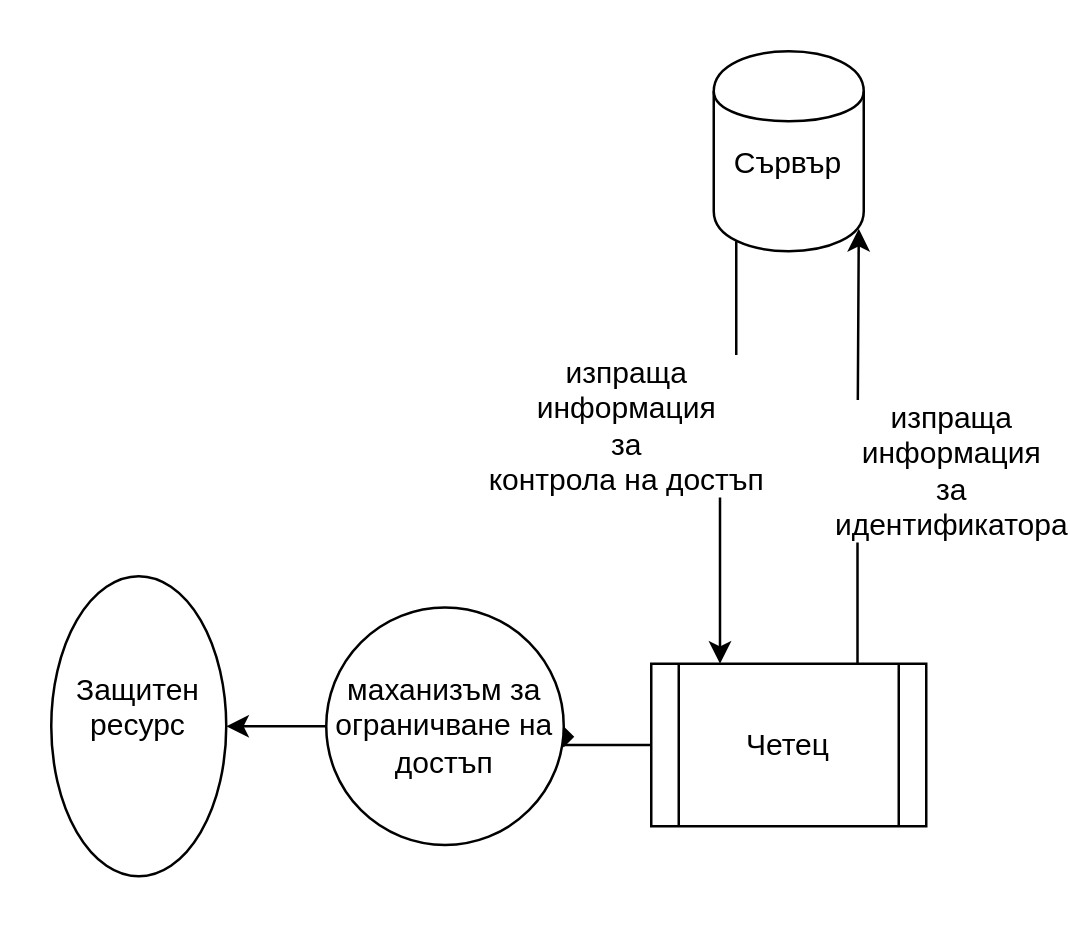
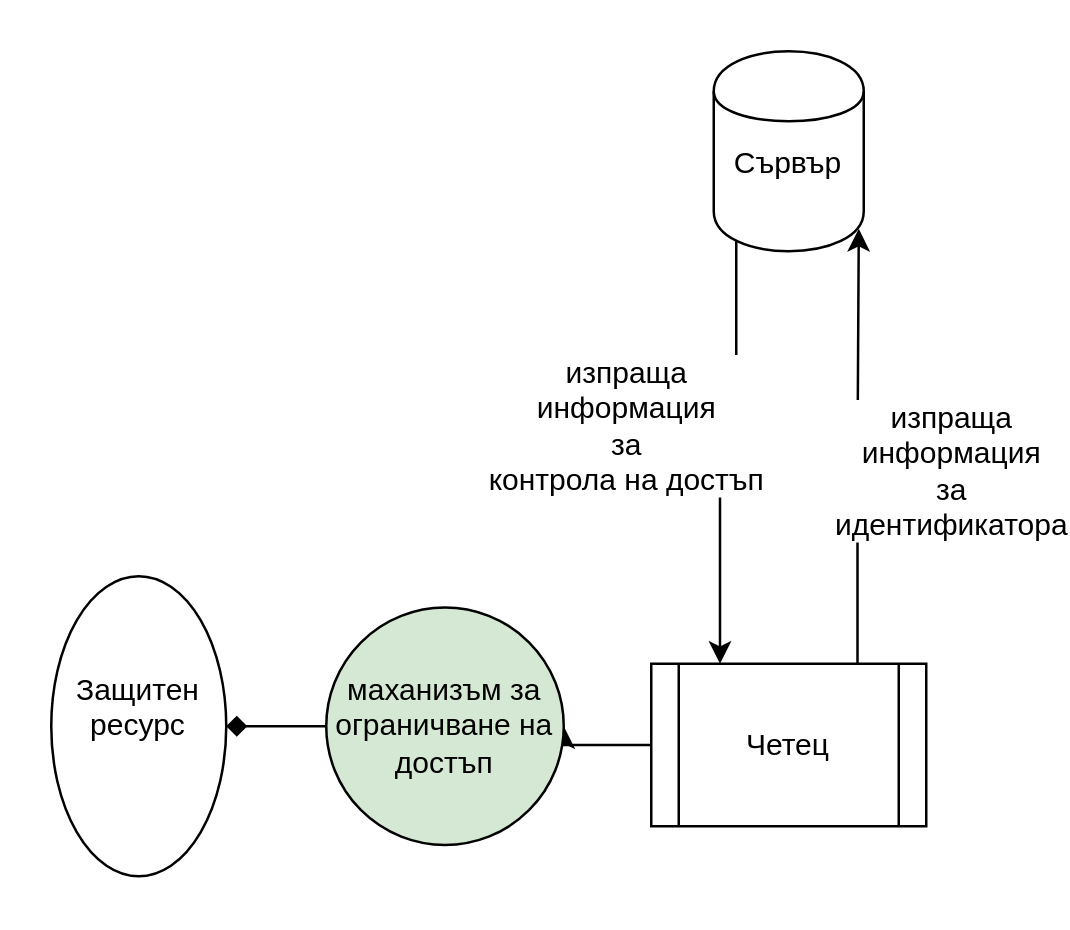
  <mxCell id="0" />
  <mxCell id="1" parent="0" />
  <mxCell id="2" value="&lt;div&gt;Защитен ресурс&lt;/div&gt;&lt;div&gt;&lt;br&gt;&lt;/div&gt;" style="ellipse;whiteSpace=wrap;html=1;" vertex="1" parent="1"><mxGeometry x="20" y="230" width="70" height="120" as="geometry" /></mxCell>
  <mxCell id="3" style="edgeStyle=orthogonalEdgeStyle;rounded=0;orthogonalLoop=1;jettySize=auto;html=1;exitX=0.75;exitY=0;exitDx=0;exitDy=0;entryX=0.967;entryY=0.888;entryDx=0;entryDy=0;entryPerimeter=0;" edge="1" parent="1" source="6" target="9"><mxGeometry relative="1" as="geometry" /></mxCell>
  <mxCell id="4" value="изпраща&lt;br&gt;информация&lt;br&gt;за&lt;br&gt;&lt;div&gt;идентификатора&lt;/div&gt;" style="text;html=1;align=center;verticalAlign=middle;resizable=0;points=[];labelBackgroundColor=#ffffff;" vertex="1" connectable="0" parent="3"><mxGeometry x="-0.103" y="-2" relative="1" as="geometry"><mxPoint x="35" as="offset" /></mxGeometry></mxCell>
- <mxCell id="5" style="edgeStyle=orthogonalEdgeStyle;rounded=0;orthogonalLoop=1;jettySize=auto;html=1;exitX=0;exitY=0.5;exitDx=0;exitDy=0;entryX=1;entryY=0.5;entryDx=0;entryDy=0;endArrow=diamond;" edge="1" parent="1" source="6" target="11"><mxGeometry relative="1" as="geometry" /></mxCell>
+ <mxCell id="5" style="edgeStyle=orthogonalEdgeStyle;rounded=0;orthogonalLoop=1;jettySize=auto;html=1;exitX=0;exitY=0.5;exitDx=0;exitDy=0;entryX=1;entryY=0.5;entryDx=0;entryDy=0;" edge="1" parent="1" source="6" target="11"><mxGeometry relative="1" as="geometry" /></mxCell>
  <mxCell id="6" value="&lt;div&gt;&lt;br&gt;&lt;/div&gt;&lt;div&gt;Четец&lt;/div&gt;&lt;div&gt;&lt;br&gt;&lt;/div&gt;" style="shape=process;whiteSpace=wrap;html=1;backgroundOutline=1;" vertex="1" parent="1"><mxGeometry x="260" y="265" width="110" height="65" as="geometry" /></mxCell>
  <mxCell id="7" style="edgeStyle=orthogonalEdgeStyle;rounded=0;orthogonalLoop=1;jettySize=auto;html=1;exitX=0.15;exitY=0.95;exitDx=0;exitDy=0;exitPerimeter=0;entryX=0.25;entryY=0;entryDx=0;entryDy=0;" edge="1" parent="1" source="9" target="6"><mxGeometry relative="1" as="geometry" /></mxCell>
  <mxCell id="8" value="изпраща&lt;br&gt;информация&lt;br&gt;за&lt;br&gt;&lt;div&gt;контрола на достъп&lt;/div&gt;" style="text;html=1;align=center;verticalAlign=middle;resizable=0;points=[];labelBackgroundColor=#ffffff;" vertex="1" connectable="0" parent="7"><mxGeometry x="0.006" y="-60" relative="1" as="geometry"><mxPoint x="-43" y="47" as="offset" /></mxGeometry></mxCell>
  <mxCell id="9" value="&lt;div&gt;Сървър&lt;/div&gt;&lt;div&gt;&lt;br&gt;&lt;/div&gt;" style="shape=cylinder;whiteSpace=wrap;html=1;boundedLbl=1;backgroundOutline=1;" vertex="1" parent="1"><mxGeometry x="285" y="20" width="60" height="80" as="geometry" /></mxCell>
- <mxCell id="10" style="edgeStyle=orthogonalEdgeStyle;rounded=0;orthogonalLoop=1;jettySize=auto;html=1;exitX=0;exitY=0.5;exitDx=0;exitDy=0;entryX=1;entryY=0.5;entryDx=0;entryDy=0;" edge="1" parent="1" source="11" target="2"><mxGeometry relative="1" as="geometry" /></mxCell>
- <mxCell id="11" value="&lt;div&gt;маханизъм за ограничване на достъп&lt;/div&gt;" style="ellipse;whiteSpace=wrap;html=1;aspect=fixed;" vertex="1" parent="1"><mxGeometry x="130" y="242.5" width="95" height="95" as="geometry" /></mxCell>
+ <mxCell id="10" style="edgeStyle=orthogonalEdgeStyle;rounded=0;orthogonalLoop=1;jettySize=auto;html=1;exitX=0;exitY=0.5;exitDx=0;exitDy=0;entryX=1;entryY=0.5;entryDx=0;entryDy=0;endArrow=diamond;" edge="1" parent="1" source="11" target="2"><mxGeometry relative="1" as="geometry" /></mxCell>
+ <mxCell id="11" value="&lt;div&gt;маханизъм за ограничване на достъп&lt;/div&gt;" style="ellipse;whiteSpace=wrap;html=1;aspect=fixed;fillColor=#d5e8d4;" vertex="1" parent="1"><mxGeometry x="130" y="242.5" width="95" height="95" as="geometry" /></mxCell>
